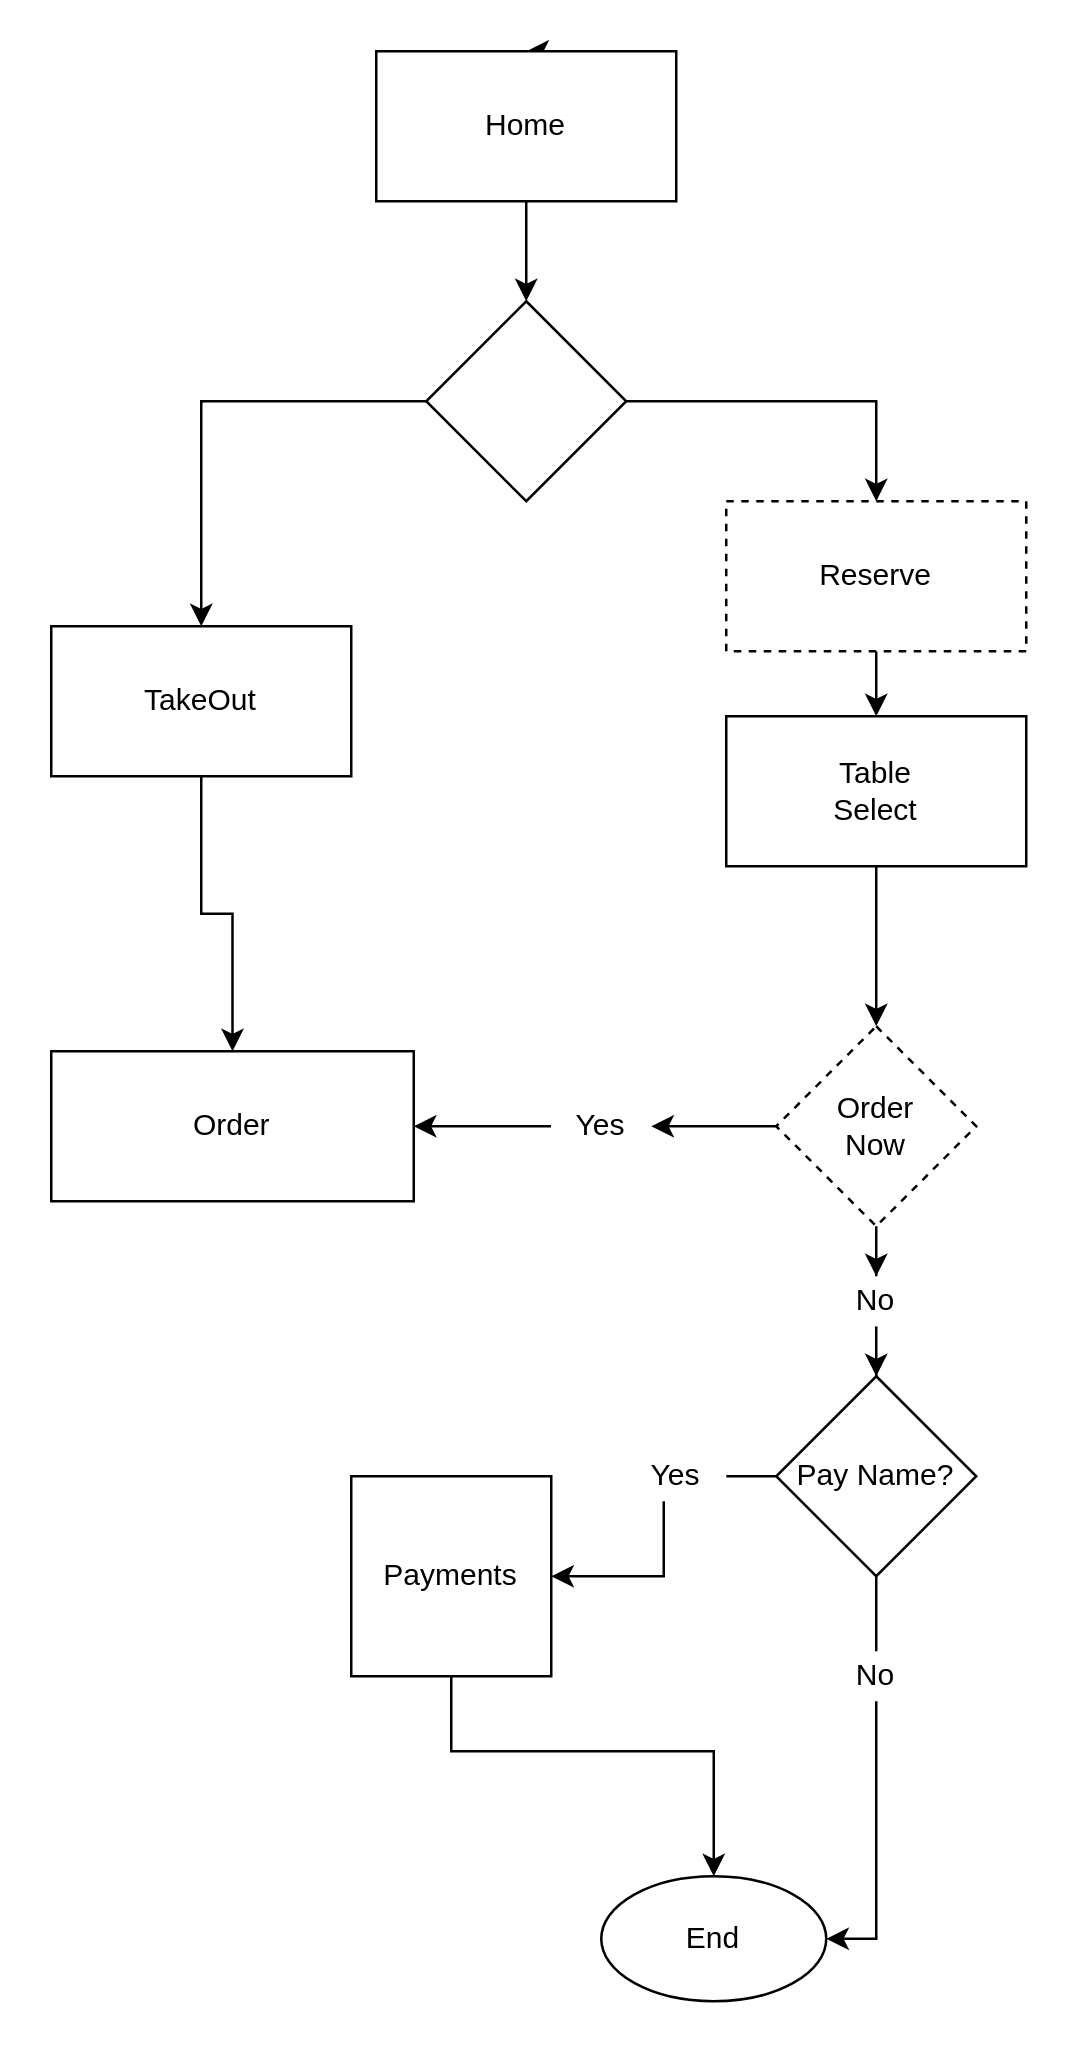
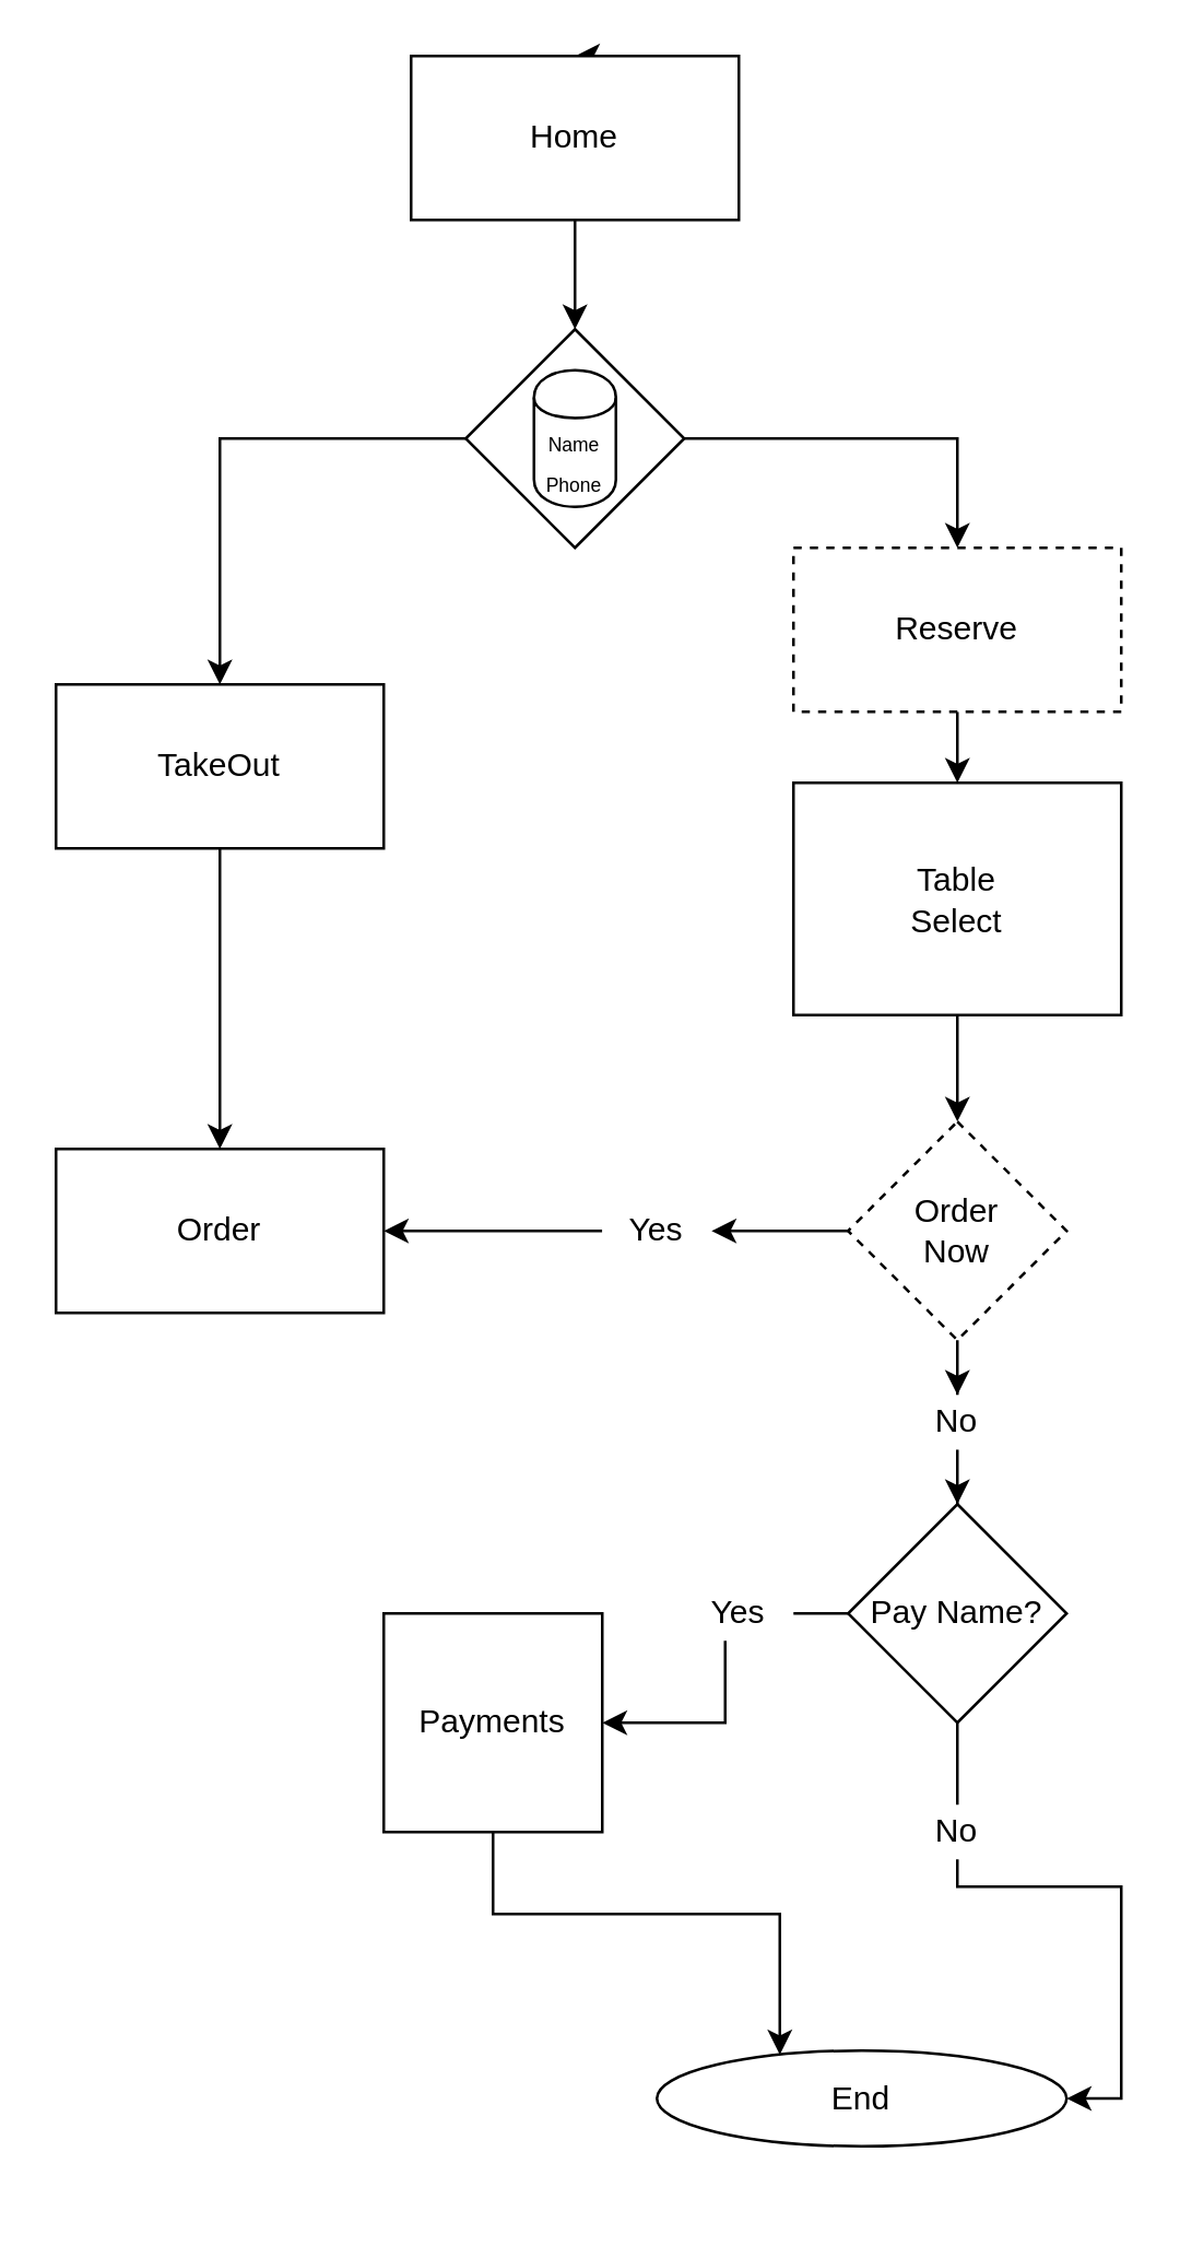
  <mxCell id="0" />
  <mxCell id="1" parent="0" />
  <mxCell id="2" style="edgeStyle=orthogonalEdgeStyle;rounded=0;orthogonalLoop=1;jettySize=auto;html=1;entryX=0.5;entryY=0;entryDx=0;entryDy=0;" edge="1" parent="1" source="3" target="18"><mxGeometry relative="1" as="geometry"><mxPoint x="80" y="400" as="targetPoint" /></mxGeometry></mxCell>
  <mxCell id="3" value="TakeOut" style="rounded=0;whiteSpace=wrap;html=1;" vertex="1" parent="1"><mxGeometry x="20" y="250" width="120" height="60" as="geometry" /></mxCell>
  <mxCell id="4" style="edgeStyle=orthogonalEdgeStyle;rounded=0;orthogonalLoop=1;jettySize=auto;html=1;exitX=0.75;exitY=0;exitDx=0;exitDy=0;" edge="1" parent="1" source="6"><mxGeometry relative="1" as="geometry"><mxPoint x="210" y="20" as="targetPoint" /></mxGeometry></mxCell>
  <mxCell id="5" style="edgeStyle=orthogonalEdgeStyle;rounded=0;orthogonalLoop=1;jettySize=auto;html=1;" edge="1" parent="1" source="6" target="11"><mxGeometry relative="1" as="geometry" /></mxCell>
  <mxCell id="6" value="Home" style="rounded=0;whiteSpace=wrap;html=1;" vertex="1" parent="1"><mxGeometry x="150" y="20" width="120" height="60" as="geometry" /></mxCell>
  <mxCell id="7" style="edgeStyle=orthogonalEdgeStyle;rounded=0;orthogonalLoop=1;jettySize=auto;html=1;" edge="1" parent="1" source="8" target="14"><mxGeometry relative="1" as="geometry" /></mxCell>
  <mxCell id="8" value="Reserve" style="rounded=0;whiteSpace=wrap;html=1;dashed=1;" vertex="1" parent="1"><mxGeometry x="290" y="200" width="120" height="60" as="geometry" /></mxCell>
  <mxCell id="9" style="edgeStyle=orthogonalEdgeStyle;rounded=0;orthogonalLoop=1;jettySize=auto;html=1;entryX=0.5;entryY=0;entryDx=0;entryDy=0;" edge="1" parent="1" source="11" target="3"><mxGeometry relative="1" as="geometry" /></mxCell>
  <mxCell id="10" style="edgeStyle=orthogonalEdgeStyle;rounded=0;orthogonalLoop=1;jettySize=auto;html=1;entryX=0.5;entryY=0;entryDx=0;entryDy=0;" edge="1" parent="1" source="11" target="8"><mxGeometry relative="1" as="geometry" /></mxCell>
  <mxCell id="11" value="" style="rhombus;whiteSpace=wrap;html=1;" vertex="1" parent="1"><mxGeometry x="170" y="120" width="80" height="80" as="geometry" /></mxCell>
+ <mxCell id="12" value="&lt;font style=&quot;font-size: 7px&quot;&gt;Name&lt;br&gt;Phone&lt;/font&gt;&lt;br&gt;" style="shape=cylinder;whiteSpace=wrap;html=1;boundedLbl=1;backgroundOutline=1;" vertex="1" parent="1"><mxGeometry x="195" y="135" width="30" height="50" as="geometry" /></mxCell>
  <mxCell id="13" style="edgeStyle=orthogonalEdgeStyle;rounded=0;orthogonalLoop=1;jettySize=auto;html=1;" edge="1" parent="1" source="14" target="17"><mxGeometry relative="1" as="geometry" /></mxCell>
- <mxCell id="14" value="Table&lt;br&gt;Select&lt;br&gt;" style="rounded=0;whiteSpace=wrap;html=1;" vertex="1" parent="1"><mxGeometry x="290" y="286" width="120" height="60" as="geometry" /></mxCell>
+ <mxCell id="14" value="Table&lt;br&gt;Select&lt;br&gt;" style="rounded=0;whiteSpace=wrap;html=1;" vertex="1" parent="1"><mxGeometry x="290" y="286" width="120" height="85" as="geometry" /></mxCell>
  <mxCell id="15" style="edgeStyle=orthogonalEdgeStyle;rounded=0;orthogonalLoop=1;jettySize=auto;html=1;" edge="1" parent="1" source="27" target="18"><mxGeometry relative="1" as="geometry" /></mxCell>
  <mxCell id="16" style="edgeStyle=orthogonalEdgeStyle;rounded=0;orthogonalLoop=1;jettySize=auto;html=1;entryX=0.5;entryY=0;entryDx=0;entryDy=0;" edge="1" parent="1" source="29" target="24"><mxGeometry relative="1" as="geometry" /></mxCell>
  <mxCell id="17" value="Order&lt;br&gt;Now&lt;br&gt;" style="rhombus;whiteSpace=wrap;html=1;dashed=1;" vertex="1" parent="1"><mxGeometry x="310" y="410" width="80" height="80" as="geometry" /></mxCell>
- <mxCell id="18" value="Order" style="rounded=0;whiteSpace=wrap;html=1;" vertex="1" parent="1"><mxGeometry x="20" y="420" width="145" height="60" as="geometry" /></mxCell>
- <mxCell id="19" value="End" style="ellipse;whiteSpace=wrap;html=1;" vertex="1" parent="1"><mxGeometry x="240" y="750" width="90" height="50" as="geometry" /></mxCell>
+ <mxCell id="18" value="Order" style="rounded=0;whiteSpace=wrap;html=1;" vertex="1" parent="1"><mxGeometry x="20" y="420" width="120" height="60" as="geometry" /></mxCell>
+ <mxCell id="19" value="End" style="ellipse;whiteSpace=wrap;html=1;" vertex="1" parent="1"><mxGeometry x="240" y="750" width="150" height="35" as="geometry" /></mxCell>
  <mxCell id="20" style="edgeStyle=orthogonalEdgeStyle;rounded=0;orthogonalLoop=1;jettySize=auto;html=1;" edge="1" parent="1" source="21" target="19"><mxGeometry relative="1" as="geometry"><Array as="points"><mxPoint x="180" y="700" /><mxPoint x="285" y="700" /></Array></mxGeometry></mxCell>
  <mxCell id="21" value="Payments&lt;br&gt;" style="whiteSpace=wrap;html=1;aspect=fixed;" vertex="1" parent="1"><mxGeometry x="140" y="590" width="80" height="80" as="geometry" /></mxCell>
  <mxCell id="22" style="edgeStyle=orthogonalEdgeStyle;rounded=0;orthogonalLoop=1;jettySize=auto;html=1;entryX=1;entryY=0.5;entryDx=0;entryDy=0;" edge="1" parent="1" source="24" target="21"><mxGeometry relative="1" as="geometry" /></mxCell>
  <mxCell id="23" style="edgeStyle=orthogonalEdgeStyle;rounded=0;orthogonalLoop=1;jettySize=auto;html=1;entryX=1;entryY=0.5;entryDx=0;entryDy=0;" edge="1" parent="1" source="24" target="19"><mxGeometry relative="1" as="geometry" /></mxCell>
  <mxCell id="24" value="Pay Name?" style="rhombus;whiteSpace=wrap;html=1;" vertex="1" parent="1"><mxGeometry x="310" y="550" width="80" height="80" as="geometry" /></mxCell>
  <mxCell id="25" value="No&lt;br&gt;" style="text;html=1;align=center;verticalAlign=middle;whiteSpace=wrap;rounded=0;fillColor=#ffffff;" vertex="1" parent="1"><mxGeometry x="330" y="660" width="40" height="20" as="geometry" /></mxCell>
  <mxCell id="26" value="Yes" style="text;html=1;strokeColor=none;fillColor=#ffffff;align=center;verticalAlign=middle;whiteSpace=wrap;rounded=0;" vertex="1" parent="1"><mxGeometry x="250" y="580" width="40" height="20" as="geometry" /></mxCell>
  <mxCell id="27" value="Yes" style="text;html=1;strokeColor=none;fillColor=#ffffff;align=center;verticalAlign=middle;whiteSpace=wrap;rounded=0;" vertex="1" parent="1"><mxGeometry x="220" y="440" width="40" height="20" as="geometry" /></mxCell>
  <mxCell id="28" style="edgeStyle=orthogonalEdgeStyle;rounded=0;orthogonalLoop=1;jettySize=auto;html=1;" edge="1" parent="1" source="17" target="27"><mxGeometry relative="1" as="geometry"><mxPoint x="310" y="450" as="sourcePoint" /><mxPoint x="140" y="450" as="targetPoint" /></mxGeometry></mxCell>
  <mxCell id="29" value="No&lt;br&gt;" style="text;html=1;align=center;verticalAlign=middle;whiteSpace=wrap;rounded=0;fillColor=#ffffff;" vertex="1" parent="1"><mxGeometry x="330" y="510" width="40" height="20" as="geometry" /></mxCell>
  <mxCell id="30" style="edgeStyle=orthogonalEdgeStyle;rounded=0;orthogonalLoop=1;jettySize=auto;html=1;entryX=0.5;entryY=0;entryDx=0;entryDy=0;" edge="1" parent="1" source="17" target="29"><mxGeometry relative="1" as="geometry"><mxPoint x="350" y="490" as="sourcePoint" /><mxPoint x="350" y="550" as="targetPoint" /></mxGeometry></mxCell>
